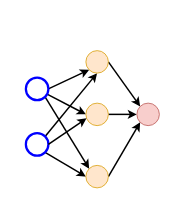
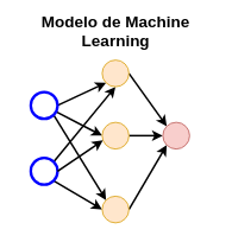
  <mxCell id="0" />
  <mxCell id="1" parent="0" />
  <mxCell id="2" style="rounded=0;orthogonalLoop=1;jettySize=auto;html=1;entryX=0;entryY=0.5;entryDx=0;entryDy=0;strokeWidth=2;" edge="1" parent="1" source="5" target="12"><mxGeometry relative="1" as="geometry" /></mxCell>
  <mxCell id="3" style="rounded=0;orthogonalLoop=1;jettySize=auto;html=1;exitX=1;exitY=0.5;exitDx=0;exitDy=0;entryX=0;entryY=1;entryDx=0;entryDy=0;strokeWidth=2;" edge="1" parent="1" source="5" target="14"><mxGeometry relative="1" as="geometry" /></mxCell>
  <mxCell id="4" style="rounded=0;orthogonalLoop=1;jettySize=auto;html=1;exitX=1;exitY=1;exitDx=0;exitDy=0;entryX=0;entryY=0;entryDx=0;entryDy=0;strokeWidth=2;" edge="1" parent="1" source="5" target="10"><mxGeometry relative="1" as="geometry" /></mxCell>
  <mxCell id="5" value="" style="ellipse;whiteSpace=wrap;html=1;aspect=fixed;fillStyle=solid;fillColor=none;strokeColor=#0000FF;strokeWidth=3;" vertex="1" parent="1"><mxGeometry x="34" y="103" width="30" height="30" as="geometry" /></mxCell>
  <mxCell id="6" style="rounded=0;orthogonalLoop=1;jettySize=auto;html=1;exitX=1;exitY=0;exitDx=0;exitDy=0;entryX=0.5;entryY=1;entryDx=0;entryDy=0;strokeWidth=2;" edge="1" parent="1" source="8" target="14"><mxGeometry relative="1" as="geometry" /></mxCell>
  <mxCell id="7" style="rounded=0;orthogonalLoop=1;jettySize=auto;html=1;exitX=1;exitY=1;exitDx=0;exitDy=0;entryX=0;entryY=0.5;entryDx=0;entryDy=0;strokeWidth=2;" edge="1" parent="1" source="8" target="10"><mxGeometry relative="1" as="geometry" /></mxCell>
  <mxCell id="8" value="" style="ellipse;whiteSpace=wrap;html=1;aspect=fixed;fillStyle=dots;fillColor=none;strokeColor=#0000FF;strokeWidth=3;" vertex="1" parent="1"><mxGeometry x="34" y="177" width="30" height="30" as="geometry" /></mxCell>
  <mxCell id="9" style="rounded=0;orthogonalLoop=1;jettySize=auto;html=1;exitX=1;exitY=0.5;exitDx=0;exitDy=0;entryX=0;entryY=1;entryDx=0;entryDy=0;strokeWidth=2;" edge="1" parent="1" source="10" target="15"><mxGeometry relative="1" as="geometry" /></mxCell>
  <mxCell id="10" value="" style="ellipse;whiteSpace=wrap;html=1;aspect=fixed;fillStyle=solid;fillColor=#ffe6cc;strokeColor=#d79b00;" vertex="1" parent="1"><mxGeometry x="114" y="220" width="30" height="30" as="geometry" /></mxCell>
  <mxCell id="11" style="rounded=0;orthogonalLoop=1;jettySize=auto;html=1;exitX=1;exitY=0.5;exitDx=0;exitDy=0;entryX=0;entryY=0.5;entryDx=0;entryDy=0;strokeWidth=2;" edge="1" parent="1" source="12" target="15"><mxGeometry relative="1" as="geometry" /></mxCell>
  <mxCell id="12" value="" style="ellipse;whiteSpace=wrap;html=1;aspect=fixed;fillStyle=solid;fillColor=#ffe6cc;strokeColor=#d79b00;" vertex="1" parent="1"><mxGeometry x="114" y="137" width="30" height="30" as="geometry" /></mxCell>
  <mxCell id="13" style="rounded=0;orthogonalLoop=1;jettySize=auto;html=1;exitX=1;exitY=0.5;exitDx=0;exitDy=0;entryX=0;entryY=0;entryDx=0;entryDy=0;strokeWidth=2;" edge="1" parent="1" source="14" target="15"><mxGeometry relative="1" as="geometry" /></mxCell>
  <mxCell id="14" value="" style="ellipse;whiteSpace=wrap;html=1;aspect=fixed;fillStyle=solid;fillColor=#ffe6cc;strokeColor=#d79b00;" vertex="1" parent="1"><mxGeometry x="114" y="67" width="30" height="30" as="geometry" /></mxCell>
  <mxCell id="15" value="" style="ellipse;whiteSpace=wrap;html=1;aspect=fixed;fillStyle=solid;fillColor=#f8cecc;strokeColor=#b85450;" vertex="1" parent="1"><mxGeometry x="182" y="137" width="30" height="30" as="geometry" /></mxCell>
+ <mxCell id="16" value="&lt;b&gt;&lt;font&gt;Modelo de Machine Learning&lt;/font&gt;&lt;/b&gt;" style="text;html=1;align=center;verticalAlign=middle;whiteSpace=wrap;rounded=0;fontSize=18;" vertex="1" parent="1"><mxGeometry x="20.5" y="20" width="217" height="30" as="geometry" /></mxCell>
  <mxCell id="17" style="rounded=0;orthogonalLoop=1;jettySize=auto;html=1;exitX=1;exitY=0.5;exitDx=0;exitDy=0;entryX=0.031;entryY=0.674;entryDx=0;entryDy=0;entryPerimeter=0;strokeWidth=2;" edge="1" parent="1" source="8" target="12"><mxGeometry relative="1" as="geometry" /></mxCell>
